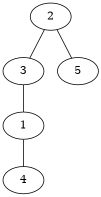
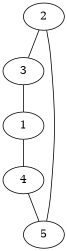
  graph {
    1
    4
    2
    3
    5
    1 -- 4
+   4 -- 5
    2 -- 3
    2 -- 5
    3 -- 1
  }
